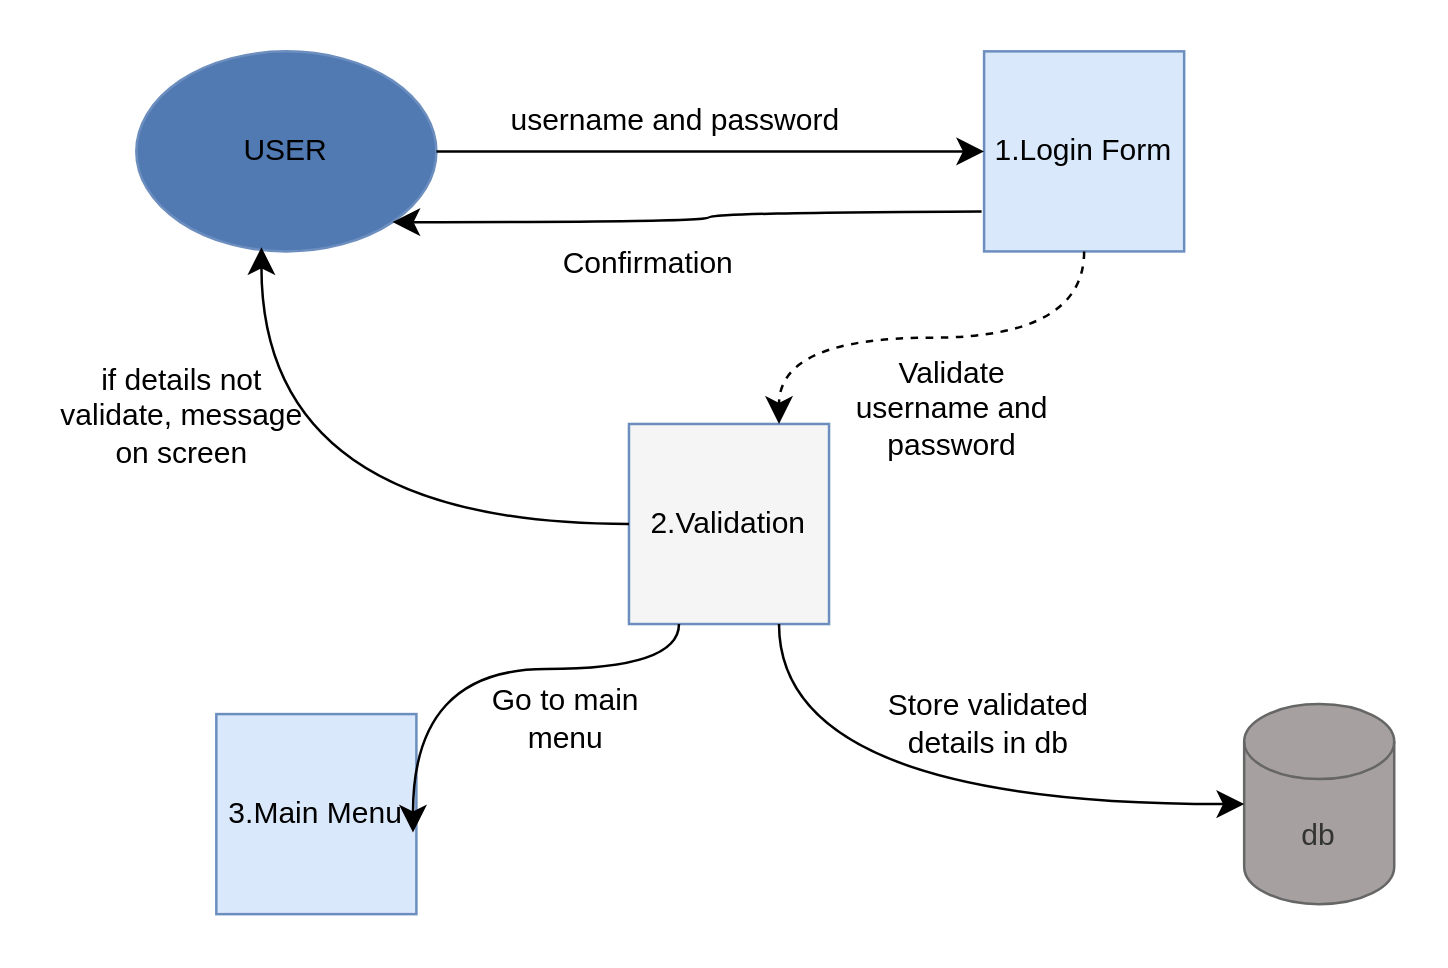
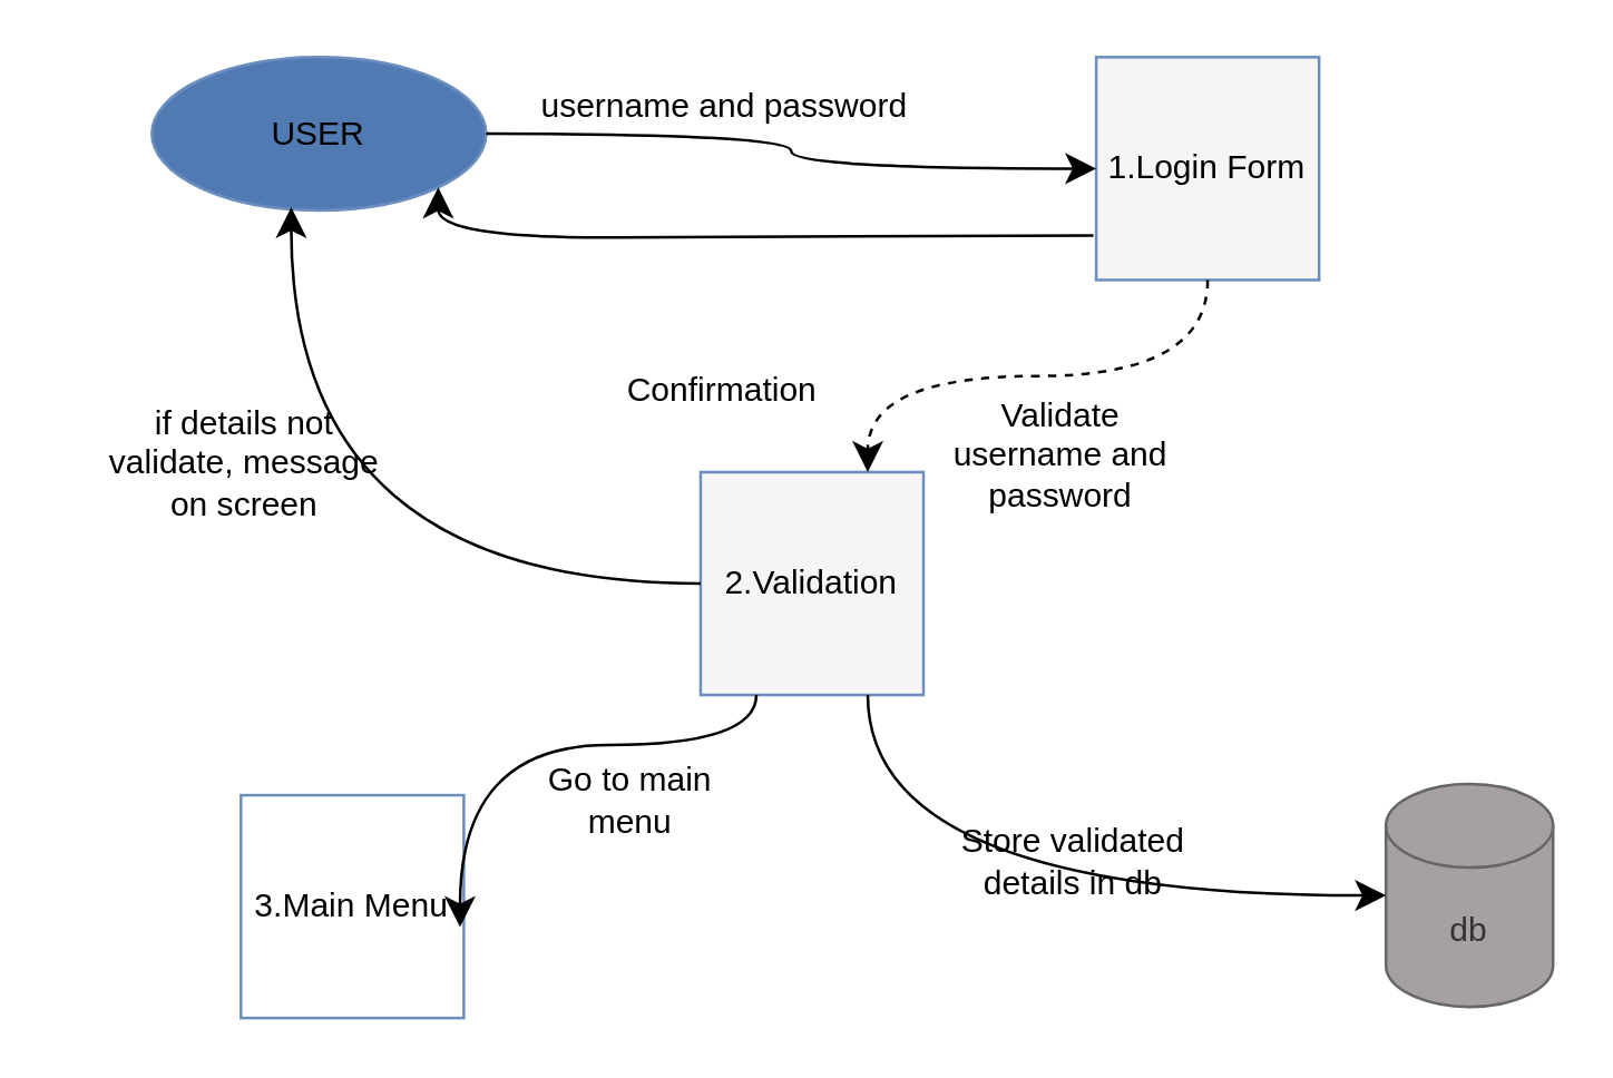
  <mxCell id="0" />
  <mxCell id="1" parent="0" />
- <mxCell id="2" value="USER" style="ellipse;whiteSpace=wrap;html=1;fillColor=light-dark(#517ab3, #1d293b);strokeColor=#6c8ebf;" vertex="1" parent="1"><mxGeometry x="54" y="20" width="120" height="80" as="geometry" /></mxCell>
+ <mxCell id="2" value="USER" style="ellipse;whiteSpace=wrap;html=1;fillColor=light-dark(#517ab3, #1d293b);strokeColor=#6c8ebf;" vertex="1" parent="1"><mxGeometry x="54" y="20" width="120" height="55" as="geometry" /></mxCell>
  <mxCell id="3" value="2.Validation" style="whiteSpace=wrap;html=1;aspect=fixed;fillColor=#f5f5f5;strokeColor=#6c8ebf;" vertex="1" parent="1"><mxGeometry x="251" y="169" width="80" height="80" as="geometry" /></mxCell>
- <mxCell id="4" value="1.Login Form" style="whiteSpace=wrap;html=1;aspect=fixed;fillColor=#dae8fc;strokeColor=#6c8ebf;" vertex="1" parent="1"><mxGeometry x="393" y="20" width="80" height="80" as="geometry" /></mxCell>
- <mxCell id="5" value="3.Main Menu" style="whiteSpace=wrap;html=1;aspect=fixed;fillColor=#dae8fc;strokeColor=#6c8ebf;" vertex="1" parent="1"><mxGeometry x="86" y="285" width="80" height="80" as="geometry" /></mxCell>
+ <mxCell id="4" value="1.Login Form" style="whiteSpace=wrap;html=1;aspect=fixed;fillColor=#f5f5f5;strokeColor=#6c8ebf;" vertex="1" parent="1"><mxGeometry x="393" y="20" width="80" height="80" as="geometry" /></mxCell>
+ <mxCell id="5" value="3.Main Menu" style="whiteSpace=wrap;html=1;aspect=fixed;fillColor=#ffffff;strokeColor=#6c8ebf;" vertex="1" parent="1"><mxGeometry x="86" y="285" width="80" height="80" as="geometry" /></mxCell>
  <mxCell id="6" value="db" style="shape=cylinder3;whiteSpace=wrap;html=1;boundedLbl=1;backgroundOutline=1;size=15;fillColor=light-dark(#a6a0a0, #1a1a1a);fontColor=#333333;strokeColor=#666666;" vertex="1" parent="1"><mxGeometry x="497" y="281" width="60" height="80" as="geometry" /></mxCell>
  <mxCell id="7" value="" style="curved=1;endArrow=classic;html=1;rounded=0;fontSize=12;startSize=8;endSize=8;entryX=0;entryY=0.5;entryDx=0;entryDy=0;exitX=1;exitY=0.5;exitDx=0;exitDy=0;edgeStyle=orthogonalEdgeStyle;" edge="1" parent="1" source="2" target="4"><mxGeometry width="50" height="50" relative="1" as="geometry"><mxPoint x="328" y="226" as="sourcePoint" /><mxPoint x="378" y="176" as="targetPoint" /></mxGeometry></mxCell>
  <mxCell id="8" value="" style="curved=1;endArrow=classic;html=1;rounded=0;fontSize=12;startSize=8;endSize=8;entryX=0.75;entryY=0;entryDx=0;entryDy=0;exitX=0.5;exitY=1;exitDx=0;exitDy=0;edgeStyle=orthogonalEdgeStyle;dashed=1;" edge="1" parent="1" source="4" target="3"><mxGeometry width="50" height="50" relative="1" as="geometry"><mxPoint x="328" y="226" as="sourcePoint" /><mxPoint x="378" y="176" as="targetPoint" /></mxGeometry></mxCell>
  <mxCell id="9" value="" style="curved=1;endArrow=classic;html=1;rounded=0;fontSize=12;startSize=8;endSize=8;entryX=1;entryY=1;entryDx=0;entryDy=0;edgeStyle=orthogonalEdgeStyle;" edge="1" parent="1" target="2"><mxGeometry width="50" height="50" relative="1" as="geometry"><mxPoint x="392" y="84" as="sourcePoint" /><mxPoint x="378" y="176" as="targetPoint" /></mxGeometry></mxCell>
  <mxCell id="10" value="" style="curved=1;endArrow=classic;html=1;rounded=0;fontSize=12;startSize=8;endSize=8;entryX=0;entryY=0.5;entryDx=0;entryDy=0;entryPerimeter=0;exitX=0.75;exitY=1;exitDx=0;exitDy=0;edgeStyle=orthogonalEdgeStyle;" edge="1" parent="1" source="3" target="6"><mxGeometry width="50" height="50" relative="1" as="geometry"><mxPoint x="328" y="226" as="sourcePoint" /><mxPoint x="378" y="176" as="targetPoint" /></mxGeometry></mxCell>
  <mxCell id="11" value="" style="curved=1;endArrow=classic;html=1;rounded=0;fontSize=12;startSize=8;endSize=8;entryX=0.983;entryY=0.592;entryDx=0;entryDy=0;entryPerimeter=0;exitX=0.25;exitY=1;exitDx=0;exitDy=0;edgeStyle=orthogonalEdgeStyle;" edge="1" parent="1" source="3" target="5"><mxGeometry width="50" height="50" relative="1" as="geometry"><mxPoint x="328" y="226" as="sourcePoint" /><mxPoint x="378" y="176" as="targetPoint" /></mxGeometry></mxCell>
  <mxCell id="12" value="" style="curved=1;endArrow=classic;html=1;rounded=0;fontSize=12;startSize=8;endSize=8;exitX=0;exitY=0.5;exitDx=0;exitDy=0;edgeStyle=orthogonalEdgeStyle;entryX=0.417;entryY=0.979;entryDx=0;entryDy=0;entryPerimeter=0;" edge="1" parent="1" source="3" target="2"><mxGeometry width="50" height="50" relative="1" as="geometry"><mxPoint x="248" y="206" as="sourcePoint" /><mxPoint x="110" y="96" as="targetPoint" /></mxGeometry></mxCell>
- <mxCell id="13" value="username and password&amp;nbsp;" style="text;html=1;align=center;verticalAlign=middle;whiteSpace=wrap;rounded=0;" vertex="1" parent="1"><mxGeometry x="201" y="35" width="141" height="25" as="geometry" /></mxCell>
- <mxCell id="14" value="Confirmation" style="text;html=1;align=center;verticalAlign=middle;whiteSpace=wrap;rounded=0;" vertex="1" parent="1"><mxGeometry x="229" y="90" width="60" height="30" as="geometry" /></mxCell>
+ <mxCell id="13" value="username and password&amp;nbsp;" style="text;html=1;align=center;verticalAlign=middle;whiteSpace=wrap;rounded=0;" vertex="1" parent="1"><mxGeometry x="191" y="25" width="141" height="25" as="geometry" /></mxCell>
+ <mxCell id="14" value="Confirmation" style="text;html=1;align=center;verticalAlign=middle;whiteSpace=wrap;rounded=0;" vertex="1" parent="1"><mxGeometry x="229" y="125" width="60" height="30" as="geometry" /></mxCell>
  <mxCell id="15" value="Validate username and password" style="text;html=1;align=center;verticalAlign=middle;whiteSpace=wrap;rounded=0;" vertex="1" parent="1"><mxGeometry x="339" y="139" width="83" height="47" as="geometry" /></mxCell>
- <mxCell id="16" value="Store validated details in db" style="text;html=1;align=center;verticalAlign=middle;whiteSpace=wrap;rounded=0;" vertex="1" parent="1"><mxGeometry x="352" y="269" width="86" height="39" as="geometry" /></mxCell>
+ <mxCell id="16" value="Store validated details in db" style="text;html=1;align=center;verticalAlign=middle;whiteSpace=wrap;rounded=0;" vertex="1" parent="1"><mxGeometry x="342" y="289" width="86" height="39" as="geometry" /></mxCell>
  <mxCell id="17" value="Go to main menu" style="text;html=1;align=center;verticalAlign=middle;whiteSpace=wrap;rounded=0;" vertex="1" parent="1"><mxGeometry x="191" y="273.5" width="70" height="27.5" as="geometry" /></mxCell>
- <mxCell id="18" value="if details not validate, message on screen" style="text;html=1;align=center;verticalAlign=middle;whiteSpace=wrap;rounded=0;" vertex="1" parent="1"><mxGeometry x="20" y="150" width="105" height="31" as="geometry" /></mxCell>
+ <mxCell id="18" value="if details not validate, message on screen" style="text;html=1;align=center;verticalAlign=middle;whiteSpace=wrap;rounded=0;" vertex="1" parent="1"><mxGeometry x="35" y="150" width="105" height="31" as="geometry" /></mxCell>
